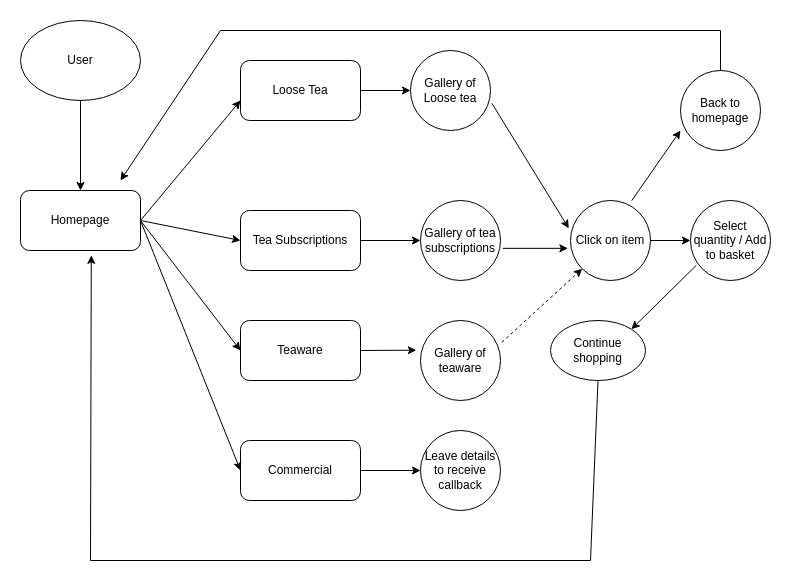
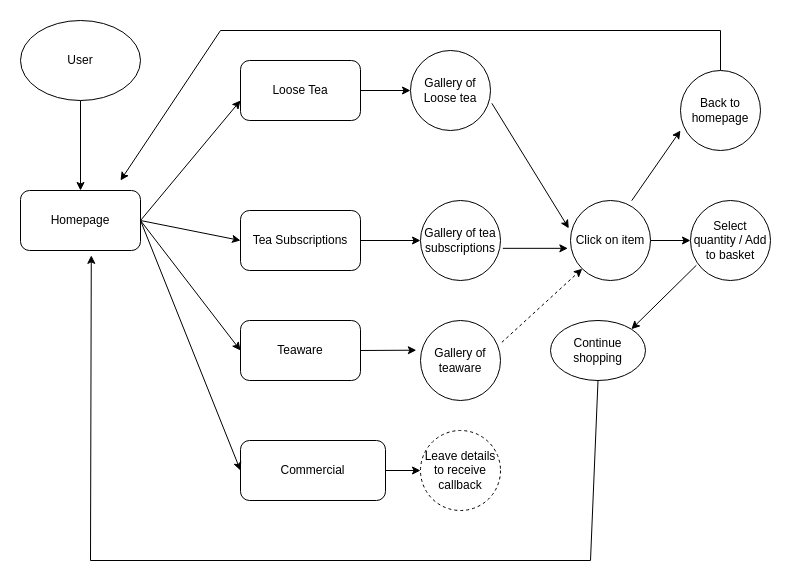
  <mxCell id="0" />
  <mxCell id="1" parent="0" />
  <mxCell id="2" value="User" style="ellipse;whiteSpace=wrap;html=1;" parent="1" vertex="1"><mxGeometry x="20" y="20" width="120" height="80" as="geometry" /></mxCell>
  <mxCell id="3" value="Homepage" style="rounded=1;whiteSpace=wrap;html=1;" parent="1" vertex="1"><mxGeometry x="20" y="190" width="120" height="60" as="geometry" /></mxCell>
  <mxCell id="4" value="Loose Tea" style="rounded=1;whiteSpace=wrap;html=1;" parent="1" vertex="1"><mxGeometry x="240" y="60" width="120" height="60" as="geometry" /></mxCell>
  <mxCell id="5" value="Teaware" style="rounded=1;whiteSpace=wrap;html=1;" parent="1" vertex="1"><mxGeometry x="240" y="320" width="120" height="60" as="geometry" /></mxCell>
- <mxCell id="6" value="Commercial" style="rounded=1;whiteSpace=wrap;html=1;" parent="1" vertex="1"><mxGeometry x="240" y="440" width="120" height="60" as="geometry" /></mxCell>
+ <mxCell id="6" value="Commercial" style="rounded=1;whiteSpace=wrap;html=1;" parent="1" vertex="1"><mxGeometry x="240" y="440" width="145" height="60" as="geometry" /></mxCell>
  <mxCell id="7" value="Tea Subscriptions" style="rounded=1;whiteSpace=wrap;html=1;" parent="1" vertex="1"><mxGeometry x="240" y="210" width="120" height="60" as="geometry" /></mxCell>
  <mxCell id="8" value="" style="endArrow=classic;html=1;entryX=0.5;entryY=0;entryDx=0;entryDy=0;" parent="1" target="3" edge="1"><mxGeometry width="50" height="50" relative="1" as="geometry"><mxPoint x="80" y="100" as="sourcePoint" /><mxPoint x="130" y="50" as="targetPoint" /></mxGeometry></mxCell>
  <mxCell id="9" value="" style="endArrow=classic;html=1;exitX=1;exitY=0.5;exitDx=0;exitDy=0;" parent="1" source="3" edge="1"><mxGeometry width="50" height="50" relative="1" as="geometry"><mxPoint x="420" y="340" as="sourcePoint" /><mxPoint x="240" y="100" as="targetPoint" /></mxGeometry></mxCell>
  <mxCell id="10" value="" style="endArrow=classic;html=1;exitX=1;exitY=0.5;exitDx=0;exitDy=0;" parent="1" source="3" edge="1"><mxGeometry width="50" height="50" relative="1" as="geometry"><mxPoint x="420" y="340" as="sourcePoint" /><mxPoint x="240" y="240" as="targetPoint" /></mxGeometry></mxCell>
  <mxCell id="11" value="" style="endArrow=classic;html=1;exitX=1;exitY=0.5;exitDx=0;exitDy=0;" parent="1" source="3" edge="1"><mxGeometry width="50" height="50" relative="1" as="geometry"><mxPoint x="420" y="340" as="sourcePoint" /><mxPoint x="240" y="350" as="targetPoint" /></mxGeometry></mxCell>
  <mxCell id="12" value="" style="endArrow=classic;html=1;exitX=1;exitY=0.5;exitDx=0;exitDy=0;entryX=0;entryY=0.5;entryDx=0;entryDy=0;" parent="1" source="3" target="6" edge="1"><mxGeometry width="50" height="50" relative="1" as="geometry"><mxPoint x="160" y="230" as="sourcePoint" /><mxPoint x="240" y="520" as="targetPoint" /></mxGeometry></mxCell>
  <mxCell id="13" value="" style="endArrow=classic;html=1;exitX=1;exitY=0.5;exitDx=0;exitDy=0;" parent="1" source="4" edge="1"><mxGeometry width="50" height="50" relative="1" as="geometry"><mxPoint x="410" y="360" as="sourcePoint" /><mxPoint x="410" y="90" as="targetPoint" /></mxGeometry></mxCell>
  <mxCell id="14" value="Gallery of Loose tea" style="ellipse;whiteSpace=wrap;html=1;aspect=fixed;" parent="1" vertex="1"><mxGeometry x="410" y="50" width="80" height="80" as="geometry" /></mxCell>
  <mxCell id="15" value="Gallery of teaware" style="ellipse;whiteSpace=wrap;html=1;aspect=fixed;" parent="1" vertex="1"><mxGeometry x="420" y="320" width="80" height="80" as="geometry" /></mxCell>
  <mxCell id="16" value="" style="endArrow=classic;html=1;exitX=1;exitY=0.5;exitDx=0;exitDy=0;entryX=-0.052;entryY=0.371;entryDx=0;entryDy=0;entryPerimeter=0;" parent="1" source="5" target="15" edge="1"><mxGeometry width="50" height="50" relative="1" as="geometry"><mxPoint x="400" y="360" as="sourcePoint" /><mxPoint x="420" y="520" as="targetPoint" /></mxGeometry></mxCell>
  <mxCell id="17" value="Gallery of tea subscriptions" style="ellipse;whiteSpace=wrap;html=1;aspect=fixed;" parent="1" vertex="1"><mxGeometry x="420" y="200" width="80" height="80" as="geometry" /></mxCell>
  <mxCell id="18" value="" style="endArrow=classic;html=1;exitX=1;exitY=0.5;exitDx=0;exitDy=0;" parent="1" source="7" edge="1"><mxGeometry width="50" height="50" relative="1" as="geometry"><mxPoint x="410" y="260" as="sourcePoint" /><mxPoint x="420" y="240" as="targetPoint" /></mxGeometry></mxCell>
- <mxCell id="19" value="Leave details to receive callback" style="ellipse;whiteSpace=wrap;html=1;aspect=fixed;" parent="1" vertex="1"><mxGeometry x="420" y="430" width="80" height="80" as="geometry" /></mxCell>
+ <mxCell id="19" value="Leave details to receive callback" style="ellipse;whiteSpace=wrap;html=1;aspect=fixed;dashed=1;" parent="1" vertex="1"><mxGeometry x="420" y="430" width="80" height="80" as="geometry" /></mxCell>
  <mxCell id="20" value="" style="endArrow=classic;html=1;entryX=0;entryY=0.5;entryDx=0;entryDy=0;exitX=1;exitY=0.5;exitDx=0;exitDy=0;" parent="1" source="6" target="19" edge="1"><mxGeometry width="50" height="50" relative="1" as="geometry"><mxPoint x="390" y="380" as="sourcePoint" /><mxPoint x="440" y="330" as="targetPoint" /></mxGeometry></mxCell>
  <mxCell id="21" value="Click on item" style="ellipse;whiteSpace=wrap;html=1;aspect=fixed;" parent="1" vertex="1"><mxGeometry x="570" y="200" width="80" height="80" as="geometry" /></mxCell>
  <mxCell id="22" value="" style="endArrow=classic;html=1;exitX=1.017;exitY=0.66;exitDx=0;exitDy=0;exitPerimeter=0;entryX=-0.021;entryY=0.348;entryDx=0;entryDy=0;entryPerimeter=0;" parent="1" source="14" target="21" edge="1"><mxGeometry width="50" height="50" relative="1" as="geometry"><mxPoint x="500" y="120" as="sourcePoint" /><mxPoint x="510" y="270" as="targetPoint" /></mxGeometry></mxCell>
  <mxCell id="23" value="" style="endArrow=classic;html=1;entryX=-0.033;entryY=0.598;entryDx=0;entryDy=0;entryPerimeter=0;exitX=1.029;exitY=0.598;exitDx=0;exitDy=0;exitPerimeter=0;" parent="1" source="17" target="21" edge="1"><mxGeometry width="50" height="50" relative="1" as="geometry"><mxPoint x="460" y="320" as="sourcePoint" /><mxPoint x="510" y="270" as="targetPoint" /></mxGeometry></mxCell>
  <mxCell id="24" value="" style="endArrow=classic;html=1;entryX=0;entryY=1;entryDx=0;entryDy=0;exitX=1.017;exitY=0.273;exitDx=0;exitDy=0;exitPerimeter=0;dashed=1;" parent="1" source="15" target="21" edge="1"><mxGeometry width="50" height="50" relative="1" as="geometry"><mxPoint x="460" y="320" as="sourcePoint" /><mxPoint x="510" y="270" as="targetPoint" /></mxGeometry></mxCell>
  <mxCell id="25" value="Select quantity / Add to basket" style="ellipse;whiteSpace=wrap;html=1;aspect=fixed;" parent="1" vertex="1"><mxGeometry x="690" y="200" width="80" height="80" as="geometry" /></mxCell>
  <mxCell id="26" value="Back to homepage" style="ellipse;whiteSpace=wrap;html=1;aspect=fixed;" parent="1" vertex="1"><mxGeometry x="680" y="70" width="80" height="80" as="geometry" /></mxCell>
  <mxCell id="27" value="" style="endArrow=classic;html=1;entryX=0;entryY=0.75;entryDx=0;entryDy=0;entryPerimeter=0;exitX=0.765;exitY=0.002;exitDx=0;exitDy=0;exitPerimeter=0;" parent="1" source="21" target="26" edge="1"><mxGeometry width="50" height="50" relative="1" as="geometry"><mxPoint x="370" y="270" as="sourcePoint" /><mxPoint x="420" y="220" as="targetPoint" /></mxGeometry></mxCell>
  <mxCell id="28" value="" style="endArrow=classic;html=1;entryX=0;entryY=0.5;entryDx=0;entryDy=0;" parent="1" target="25" edge="1"><mxGeometry width="50" height="50" relative="1" as="geometry"><mxPoint x="650" y="240" as="sourcePoint" /><mxPoint x="420" y="210" as="targetPoint" /></mxGeometry></mxCell>
  <mxCell id="29" value="" style="endArrow=classic;html=1;" parent="1" edge="1"><mxGeometry width="50" height="50" relative="1" as="geometry"><mxPoint x="220" y="30" as="sourcePoint" /><mxPoint x="120" y="180" as="targetPoint" /><Array as="points" /></mxGeometry></mxCell>
  <mxCell id="30" value="" style="endArrow=none;html=1;" parent="1" edge="1"><mxGeometry width="50" height="50" relative="1" as="geometry"><mxPoint x="720" y="30" as="sourcePoint" /><mxPoint x="220" y="30" as="targetPoint" /></mxGeometry></mxCell>
  <mxCell id="31" value="" style="endArrow=none;html=1;exitX=0.5;exitY=0;exitDx=0;exitDy=0;" parent="1" source="26" edge="1"><mxGeometry width="50" height="50" relative="1" as="geometry"><mxPoint x="670" y="80" as="sourcePoint" /><mxPoint x="720" y="30" as="targetPoint" /></mxGeometry></mxCell>
  <mxCell id="32" value="Continue shopping" style="ellipse;whiteSpace=wrap;html=1;aspect=fixed;" parent="1" vertex="1"><mxGeometry x="550" y="320" width="95" height="60" as="geometry" /></mxCell>
  <mxCell id="33" value="" style="endArrow=classic;html=1;entryX=1;entryY=0;entryDx=0;entryDy=0;exitX=0.073;exitY=0.81;exitDx=0;exitDy=0;exitPerimeter=0;" parent="1" source="25" target="32" edge="1"><mxGeometry width="50" height="50" relative="1" as="geometry"><mxPoint x="700" y="260" as="sourcePoint" /><mxPoint x="400" y="240" as="targetPoint" /></mxGeometry></mxCell>
  <mxCell id="34" value="" style="endArrow=none;html=1;entryX=0.5;entryY=1;entryDx=0;entryDy=0;" parent="1" target="32" edge="1"><mxGeometry width="50" height="50" relative="1" as="geometry"><mxPoint x="590" y="560" as="sourcePoint" /><mxPoint x="400" y="350" as="targetPoint" /></mxGeometry></mxCell>
  <mxCell id="35" value="" style="endArrow=none;html=1;" parent="1" edge="1"><mxGeometry width="50" height="50" relative="1" as="geometry"><mxPoint x="90" y="560" as="sourcePoint" /><mxPoint x="590" y="560" as="targetPoint" /></mxGeometry></mxCell>
  <mxCell id="36" value="" style="endArrow=classic;html=1;entryX=0.59;entryY=1.081;entryDx=0;entryDy=0;entryPerimeter=0;" parent="1" target="3" edge="1"><mxGeometry width="50" height="50" relative="1" as="geometry"><mxPoint x="90" y="560" as="sourcePoint" /><mxPoint x="400" y="350" as="targetPoint" /></mxGeometry></mxCell>
